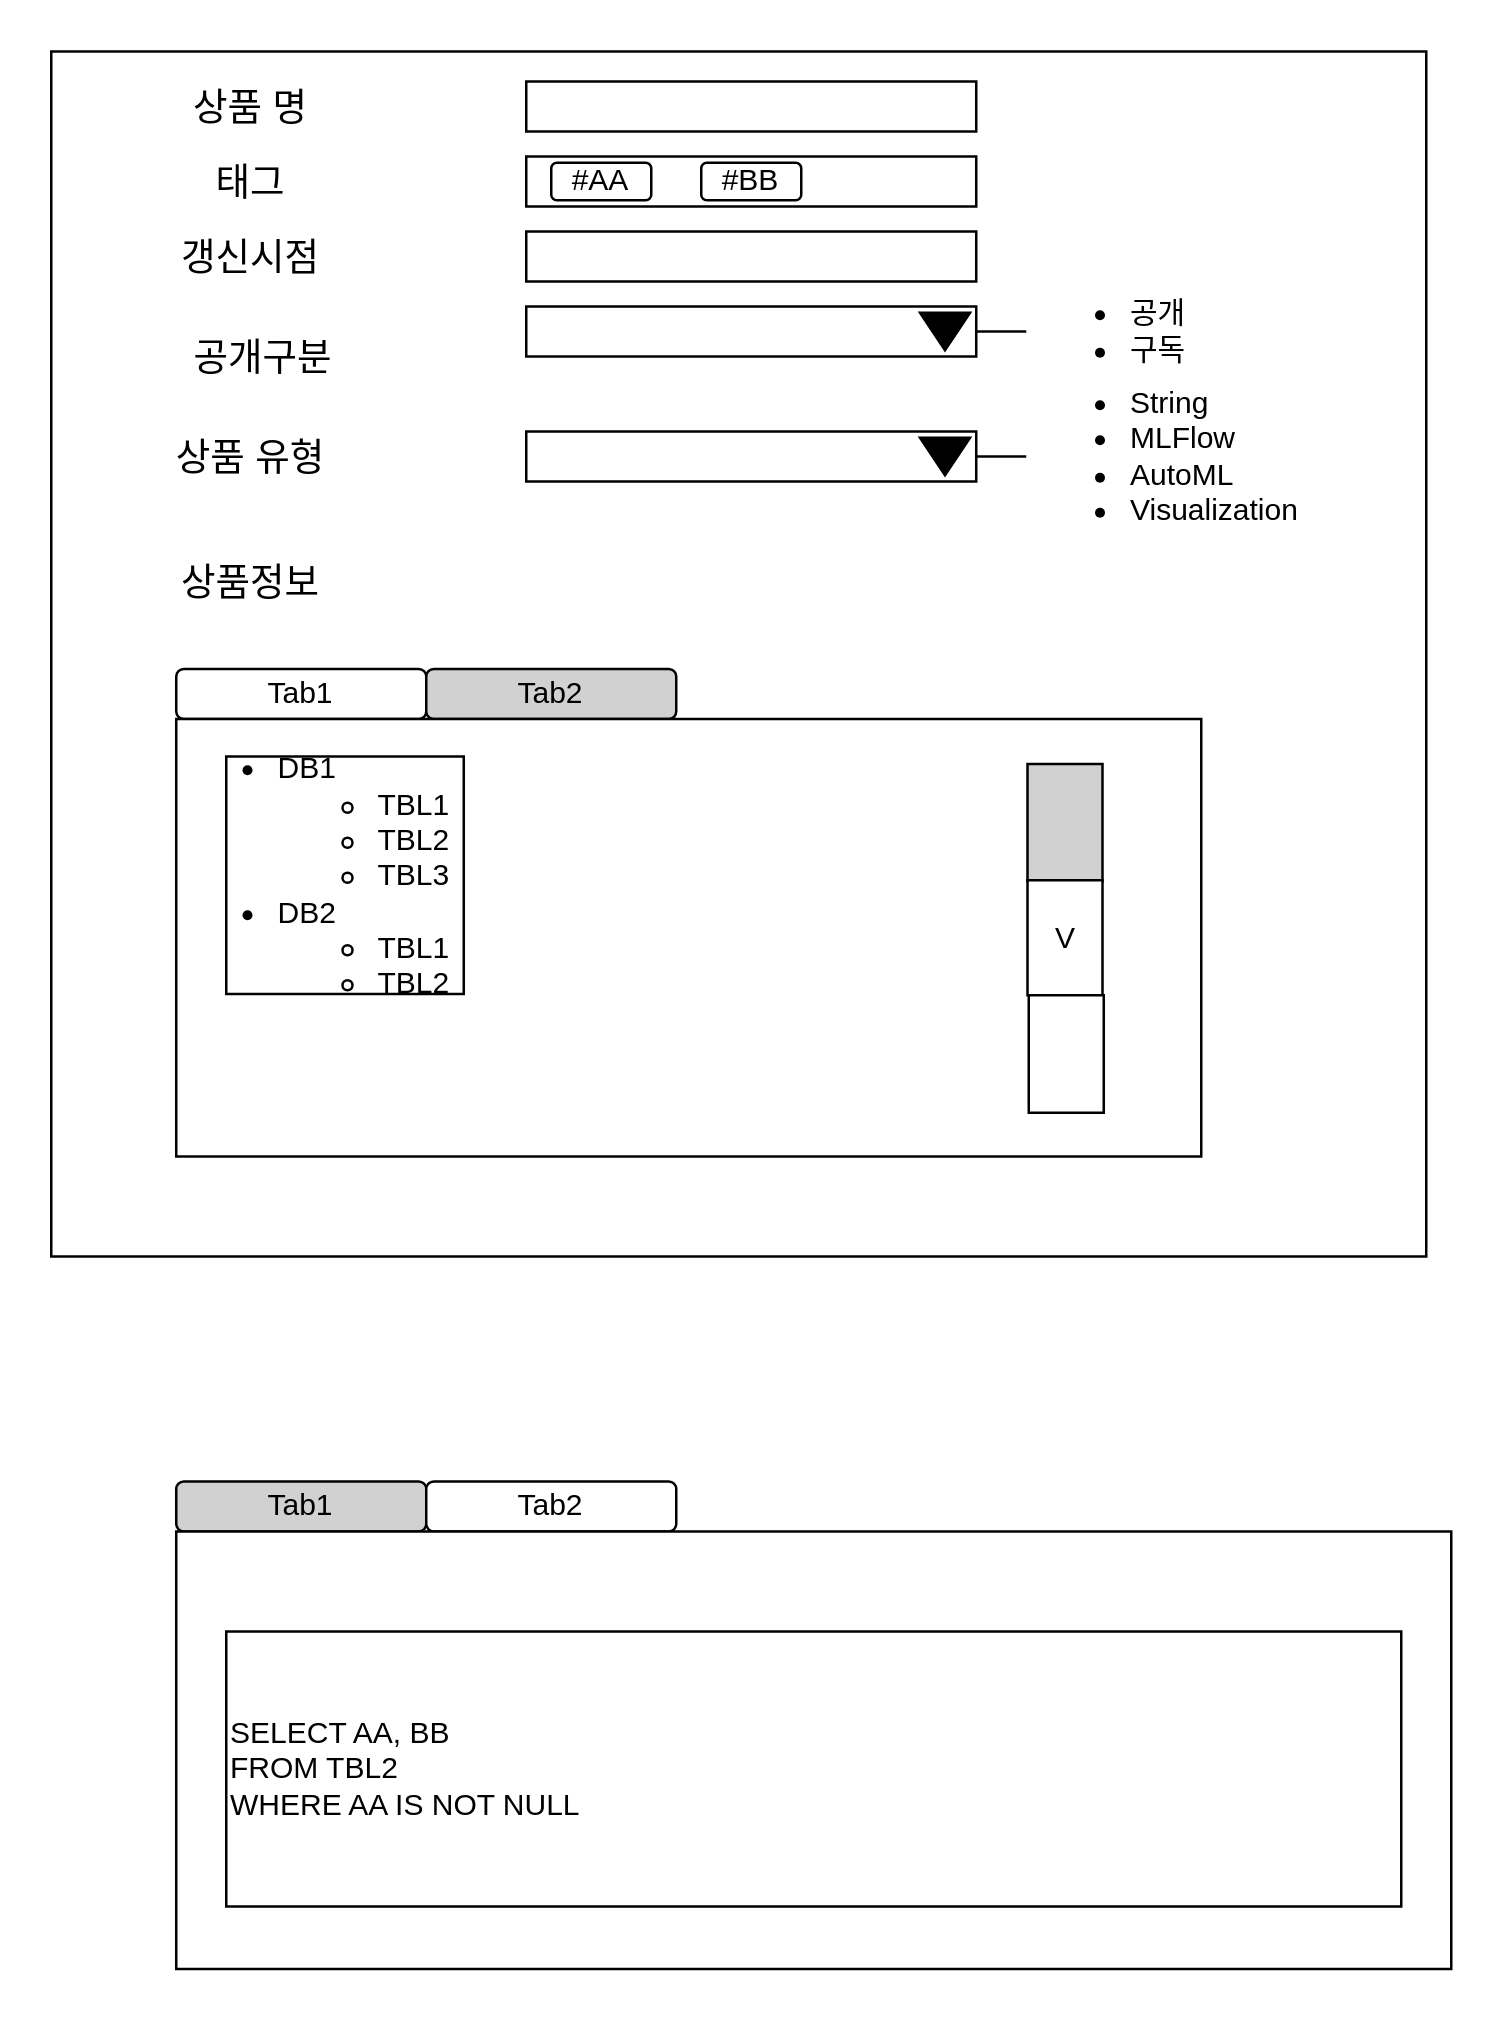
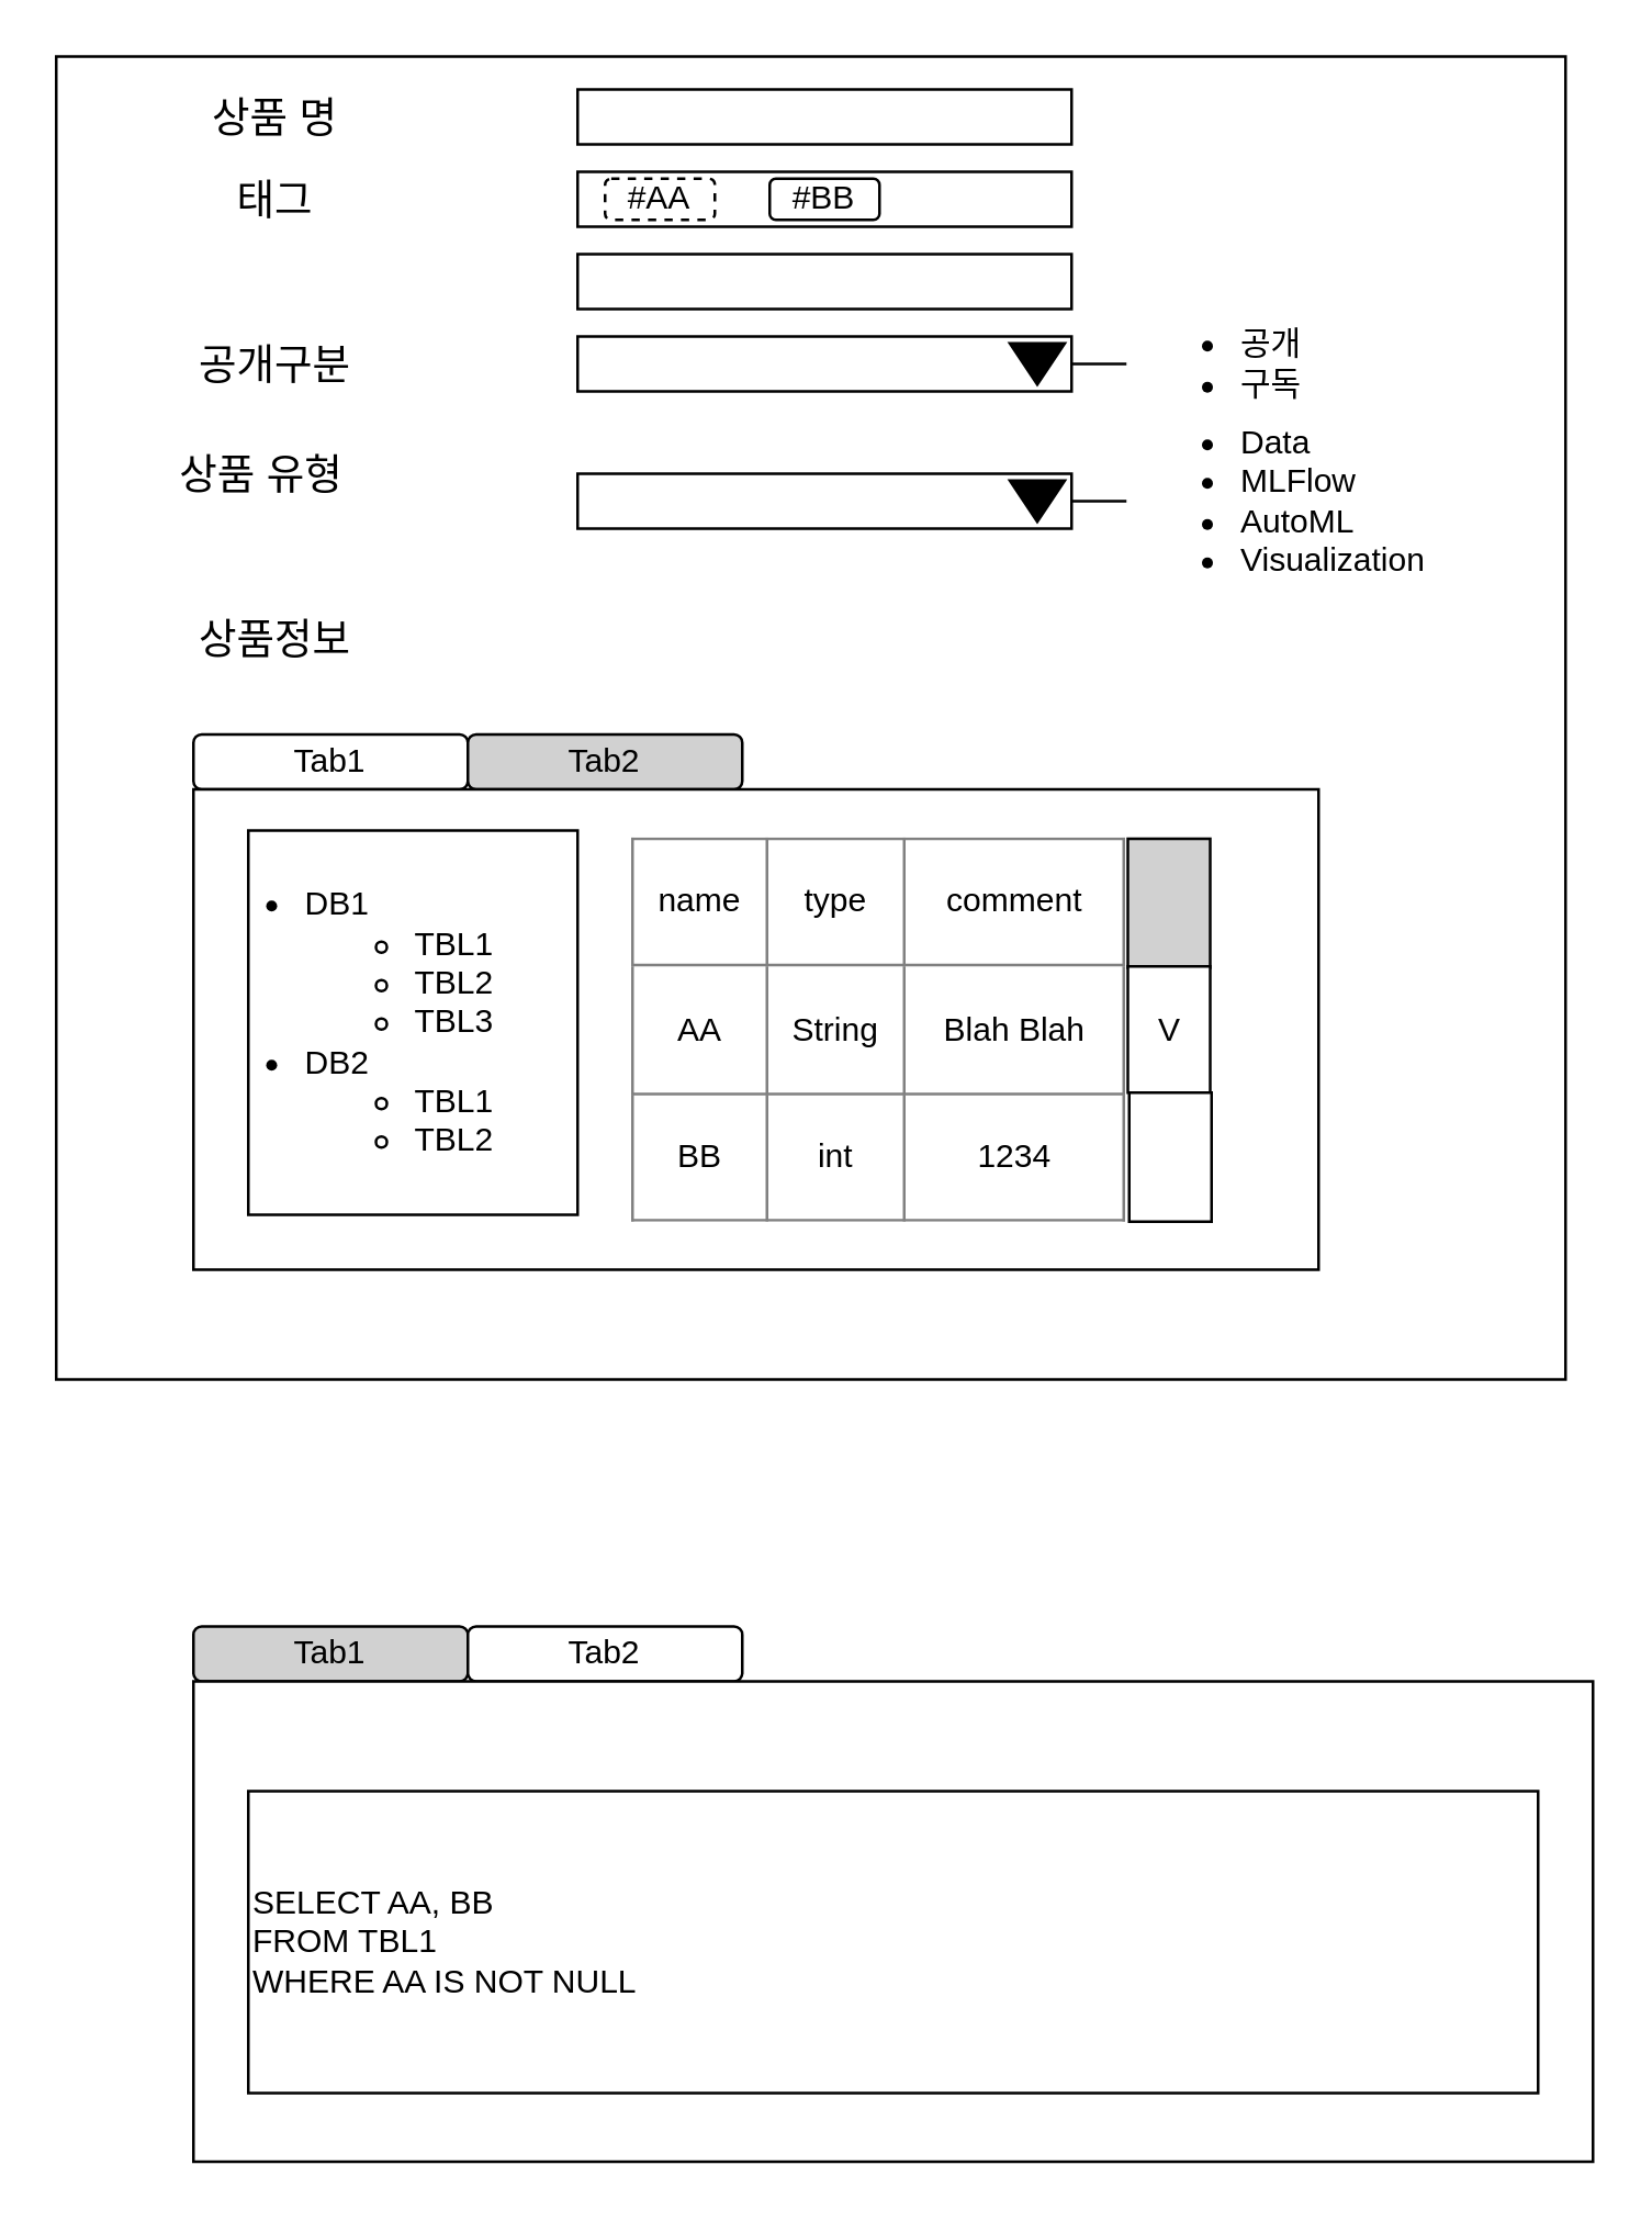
  <mxCell id="0" />
  <mxCell id="1" parent="0" />
  <mxCell id="2" value="" style="rounded=0;whiteSpace=wrap;html=1;fillColor=#FFFFFF;" vertex="1" parent="1"><mxGeometry x="20" y="20" width="550" height="482" as="geometry" /></mxCell>
  <mxCell id="3" value="&lt;font style=&quot;font-size: 15px&quot;&gt;상품 명&lt;/font&gt;" style="text;html=1;strokeColor=none;fillColor=none;align=center;verticalAlign=middle;whiteSpace=wrap;rounded=0;" vertex="1" parent="1"><mxGeometry x="30" y="32" width="140" height="20" as="geometry" /></mxCell>
- <mxCell id="4" value="&lt;span style=&quot;font-size: 15px&quot;&gt;상품 유형&lt;/span&gt;" style="text;html=1;strokeColor=none;fillColor=none;align=center;verticalAlign=middle;whiteSpace=wrap;rounded=0;" vertex="1" parent="1"><mxGeometry x="30" y="172" width="140" height="20" as="geometry" /></mxCell>
+ <mxCell id="4" value="&lt;span style=&quot;font-size: 15px&quot;&gt;상품 유형&lt;/span&gt;" style="text;html=1;strokeColor=none;fillColor=none;align=center;verticalAlign=middle;whiteSpace=wrap;rounded=0;" vertex="1" parent="1"><mxGeometry x="25" y="162" width="140" height="20" as="geometry" /></mxCell>
  <mxCell id="5" value="&lt;span style=&quot;font-size: 15px&quot;&gt;태그&lt;br&gt;&lt;/span&gt;" style="text;html=1;strokeColor=none;fillColor=none;align=center;verticalAlign=middle;whiteSpace=wrap;rounded=0;" vertex="1" parent="1"><mxGeometry x="30" y="62" width="140" height="20" as="geometry" /></mxCell>
- <mxCell id="6" value="&lt;span style=&quot;font-size: 15px&quot;&gt;갱신시점&lt;/span&gt;" style="text;html=1;strokeColor=none;fillColor=none;align=center;verticalAlign=middle;whiteSpace=wrap;rounded=0;" vertex="1" parent="1"><mxGeometry x="30" y="92" width="140" height="20" as="geometry" /></mxCell>
- <mxCell id="7" value="&lt;span style=&quot;font-size: 15px&quot;&gt;공개구분&lt;/span&gt;" style="text;html=1;strokeColor=none;fillColor=none;align=center;verticalAlign=middle;whiteSpace=wrap;rounded=0;" vertex="1" parent="1"><mxGeometry x="35" y="132" width="140" height="20" as="geometry" /></mxCell>
+ <mxCell id="7" value="&lt;span style=&quot;font-size: 15px&quot;&gt;공개구분&lt;/span&gt;" style="text;html=1;strokeColor=none;fillColor=none;align=center;verticalAlign=middle;whiteSpace=wrap;rounded=0;" vertex="1" parent="1"><mxGeometry x="30" y="122" width="140" height="20" as="geometry" /></mxCell>
  <mxCell id="8" value="&lt;span style=&quot;font-size: 15px&quot;&gt;상품정보&lt;/span&gt;" style="text;html=1;strokeColor=none;fillColor=none;align=center;verticalAlign=middle;whiteSpace=wrap;rounded=0;" vertex="1" parent="1"><mxGeometry x="30" y="222" width="140" height="20" as="geometry" /></mxCell>
  <mxCell id="9" value="" style="rounded=0;whiteSpace=wrap;html=1;" vertex="1" parent="1"><mxGeometry x="210" y="32" width="180" height="20" as="geometry" /></mxCell>
  <mxCell id="10" value="" style="rounded=0;whiteSpace=wrap;html=1;" vertex="1" parent="1"><mxGeometry x="210" y="172" width="180" height="20" as="geometry" /></mxCell>
  <mxCell id="11" value="" style="rounded=0;whiteSpace=wrap;html=1;" vertex="1" parent="1"><mxGeometry x="210" y="62" width="180" height="20" as="geometry" /></mxCell>
  <mxCell id="12" value="" style="rounded=0;whiteSpace=wrap;html=1;" vertex="1" parent="1"><mxGeometry x="210" y="92" width="180" height="20" as="geometry" /></mxCell>
  <mxCell id="13" value="" style="rounded=0;whiteSpace=wrap;html=1;" vertex="1" parent="1"><mxGeometry x="210" y="122" width="180" height="20" as="geometry" /></mxCell>
  <mxCell id="14" value="" style="triangle;whiteSpace=wrap;html=1;rotation=90;fillColor=#000000;" vertex="1" parent="1"><mxGeometry x="370" y="172" width="15" height="20" as="geometry" /></mxCell>
  <mxCell id="15" value="" style="endArrow=none;html=1;exitX=1;exitY=0.5;exitDx=0;exitDy=0;" edge="1" parent="1" source="10"><mxGeometry width="50" height="50" relative="1" as="geometry"><mxPoint x="430" y="222" as="sourcePoint" /><mxPoint x="410" y="182" as="targetPoint" /></mxGeometry></mxCell>
- <mxCell id="16" value="#AA" style="rounded=1;whiteSpace=wrap;html=1;fillColor=#FFFFFF;" vertex="1" parent="1"><mxGeometry x="220" y="64.5" width="40" height="15" as="geometry" /></mxCell>
+ <mxCell id="16" value="#AA" style="rounded=1;whiteSpace=wrap;html=1;fillColor=#FFFFFF;dashed=1;" vertex="1" parent="1"><mxGeometry x="220" y="64.5" width="40" height="15" as="geometry" /></mxCell>
  <mxCell id="17" value="#BB" style="rounded=1;whiteSpace=wrap;html=1;fillColor=#FFFFFF;" vertex="1" parent="1"><mxGeometry x="280" y="64.5" width="40" height="15" as="geometry" /></mxCell>
- <mxCell id="18" value="&lt;ul&gt;&lt;li&gt;String&lt;br&gt;&lt;/li&gt;&lt;li&gt;MLFlow&lt;/li&gt;&lt;li&gt;AutoML&lt;/li&gt;&lt;li&gt;Visualization&lt;/li&gt;&lt;/ul&gt;" style="text;html=1;strokeColor=none;fillColor=none;align=left;verticalAlign=middle;whiteSpace=wrap;rounded=0;" vertex="1" parent="1"><mxGeometry x="410" y="152" width="110" height="60" as="geometry" /></mxCell>
+ <mxCell id="18" value="&lt;ul&gt;&lt;li&gt;Data&lt;br&gt;&lt;/li&gt;&lt;li&gt;MLFlow&lt;/li&gt;&lt;li&gt;AutoML&lt;/li&gt;&lt;li&gt;Visualization&lt;/li&gt;&lt;/ul&gt;" style="text;html=1;strokeColor=none;fillColor=none;align=left;verticalAlign=middle;whiteSpace=wrap;rounded=0;" vertex="1" parent="1"><mxGeometry x="410" y="152" width="110" height="60" as="geometry" /></mxCell>
  <mxCell id="19" value="" style="triangle;whiteSpace=wrap;html=1;rotation=90;fillColor=#000000;" vertex="1" parent="1"><mxGeometry x="370" y="122" width="15" height="20" as="geometry" /></mxCell>
  <mxCell id="20" value="&lt;ul&gt;&lt;li&gt;공개&lt;/li&gt;&lt;li&gt;구독&lt;/li&gt;&lt;/ul&gt;" style="text;html=1;strokeColor=none;fillColor=none;align=left;verticalAlign=middle;whiteSpace=wrap;rounded=0;" vertex="1" parent="1"><mxGeometry x="410" y="102" width="110" height="60" as="geometry" /></mxCell>
  <mxCell id="21" value="" style="endArrow=none;html=1;exitX=1;exitY=0.5;exitDx=0;exitDy=0;" edge="1" parent="1"><mxGeometry width="50" height="50" relative="1" as="geometry"><mxPoint x="390" y="132" as="sourcePoint" /><mxPoint x="410" y="132" as="targetPoint" /></mxGeometry></mxCell>
  <mxCell id="22" value="Tab1" style="rounded=1;whiteSpace=wrap;html=1;fillColor=#FFFFFF;" vertex="1" parent="1"><mxGeometry x="70" y="267" width="100" height="20" as="geometry" /></mxCell>
  <mxCell id="23" value="Tab2" style="rounded=1;whiteSpace=wrap;html=1;fillColor=#D1D1D1;" vertex="1" parent="1"><mxGeometry x="170" y="267" width="100" height="20" as="geometry" /></mxCell>
  <mxCell id="24" value="" style="rounded=0;whiteSpace=wrap;html=1;fillColor=#FFFFFF;" vertex="1" parent="1"><mxGeometry x="70" y="287" width="410" height="175" as="geometry" /></mxCell>
- <mxCell id="25" value="&lt;ul&gt;&lt;li&gt;DB1&lt;/li&gt;&lt;ul&gt;&lt;li&gt;TBL1&lt;/li&gt;&lt;li&gt;TBL2&lt;/li&gt;&lt;li&gt;TBL3&lt;/li&gt;&lt;/ul&gt;&lt;li&gt;DB2&lt;/li&gt;&lt;ul&gt;&lt;li&gt;TBL1&lt;/li&gt;&lt;li&gt;TBL2&lt;/li&gt;&lt;/ul&gt;&lt;/ul&gt;" style="rounded=0;whiteSpace=wrap;html=1;fillColor=#FFFFFF;align=left;spacingLeft=-21;" vertex="1" parent="1"><mxGeometry x="90" y="302" width="95" height="95" as="geometry" /></mxCell>
+ <mxCell id="25" value="&lt;ul&gt;&lt;li&gt;DB1&lt;/li&gt;&lt;ul&gt;&lt;li&gt;TBL1&lt;/li&gt;&lt;li&gt;TBL2&lt;/li&gt;&lt;li&gt;TBL3&lt;/li&gt;&lt;/ul&gt;&lt;li&gt;DB2&lt;/li&gt;&lt;ul&gt;&lt;li&gt;TBL1&lt;/li&gt;&lt;li&gt;TBL2&lt;/li&gt;&lt;/ul&gt;&lt;/ul&gt;" style="rounded=0;whiteSpace=wrap;html=1;fillColor=#FFFFFF;align=left;spacingLeft=-21;" vertex="1" parent="1"><mxGeometry x="90" y="302" width="120" height="140" as="geometry" /></mxCell>
  <mxCell id="26" value="" style="group" vertex="1" connectable="0" parent="1"><mxGeometry x="230" y="304.5" width="211" height="140" as="geometry" /></mxCell>
+ <mxCell id="27" value="&lt;table border=&quot;1&quot; width=&quot;100%&quot; style=&quot;width: 100% ; height: 100% ; border-collapse: collapse&quot;&gt;&lt;tbody&gt;&lt;tr&gt;&lt;td align=&quot;center&quot;&gt;name&lt;/td&gt;&lt;td align=&quot;center&quot;&gt;type&lt;/td&gt;&lt;td align=&quot;center&quot;&gt;comment&lt;/td&gt;&lt;/tr&gt;&lt;tr&gt;&lt;td align=&quot;center&quot;&gt;AA&lt;/td&gt;&lt;td align=&quot;center&quot;&gt;String&lt;/td&gt;&lt;td align=&quot;center&quot;&gt;Blah Blah&lt;/td&gt;&lt;/tr&gt;&lt;tr&gt;&lt;td align=&quot;center&quot;&gt;BB&lt;/td&gt;&lt;td align=&quot;center&quot;&gt;int&lt;/td&gt;&lt;td align=&quot;center&quot;&gt;1234&lt;/td&gt;&lt;/tr&gt;&lt;/tbody&gt;&lt;/table&gt;" style="text;html=1;strokeColor=none;fillColor=none;overflow=fill;" vertex="1" parent="26"><mxGeometry width="180" height="140" as="geometry" /></mxCell>
  <mxCell id="28" value="" style="rounded=0;whiteSpace=wrap;html=1;fillColor=#D1D1D1;" vertex="1" parent="26"><mxGeometry x="180.5" y="0.5" width="30" height="47" as="geometry" /></mxCell>
  <mxCell id="29" value="V" style="rounded=0;whiteSpace=wrap;html=1;fillColor=#FFFFFF;" vertex="1" parent="26"><mxGeometry x="180.5" y="47" width="30" height="46" as="geometry" /></mxCell>
  <mxCell id="30" value="" style="rounded=0;whiteSpace=wrap;html=1;fillColor=#FFFFFF;" vertex="1" parent="26"><mxGeometry x="181" y="93" width="30" height="47" as="geometry" /></mxCell>
  <mxCell id="31" value="Tab1" style="rounded=1;whiteSpace=wrap;html=1;fillColor=#D1D1D1;" vertex="1" parent="1"><mxGeometry x="70" y="592" width="100" height="20" as="geometry" /></mxCell>
  <mxCell id="32" value="Tab2" style="rounded=1;whiteSpace=wrap;html=1;fillColor=#FFFFFF;" vertex="1" parent="1"><mxGeometry x="170" y="592" width="100" height="20" as="geometry" /></mxCell>
  <mxCell id="33" value="" style="rounded=0;whiteSpace=wrap;html=1;fillColor=#FFFFFF;" vertex="1" parent="1"><mxGeometry x="70" y="612" width="510" height="175" as="geometry" /></mxCell>
- <mxCell id="34" value="SELECT AA, BB &lt;br&gt;FROM TBL2&lt;br&gt;WHERE AA IS NOT NULL" style="rounded=0;whiteSpace=wrap;html=1;fillColor=#FFFFFF;align=left;" vertex="1" parent="1"><mxGeometry x="90" y="652" width="470" height="110" as="geometry" /></mxCell>
+ <mxCell id="34" value="SELECT AA, BB &lt;br&gt;FROM TBL1&lt;br&gt;WHERE AA IS NOT NULL" style="rounded=0;whiteSpace=wrap;html=1;fillColor=#FFFFFF;align=left;" vertex="1" parent="1"><mxGeometry x="90" y="652" width="470" height="110" as="geometry" /></mxCell>
